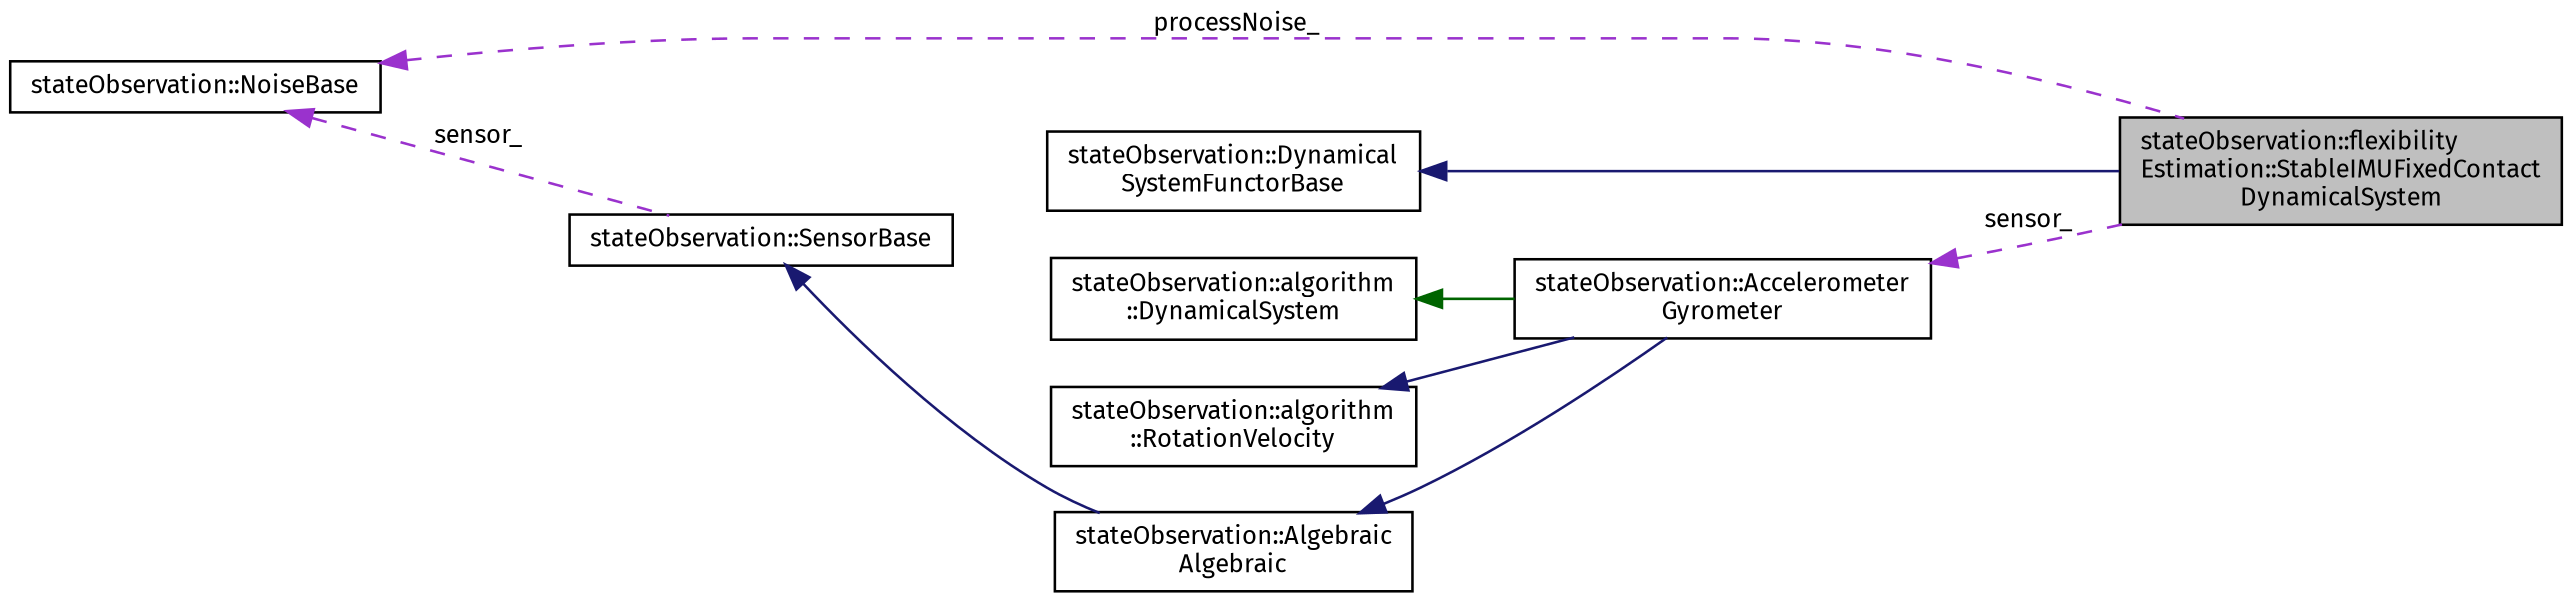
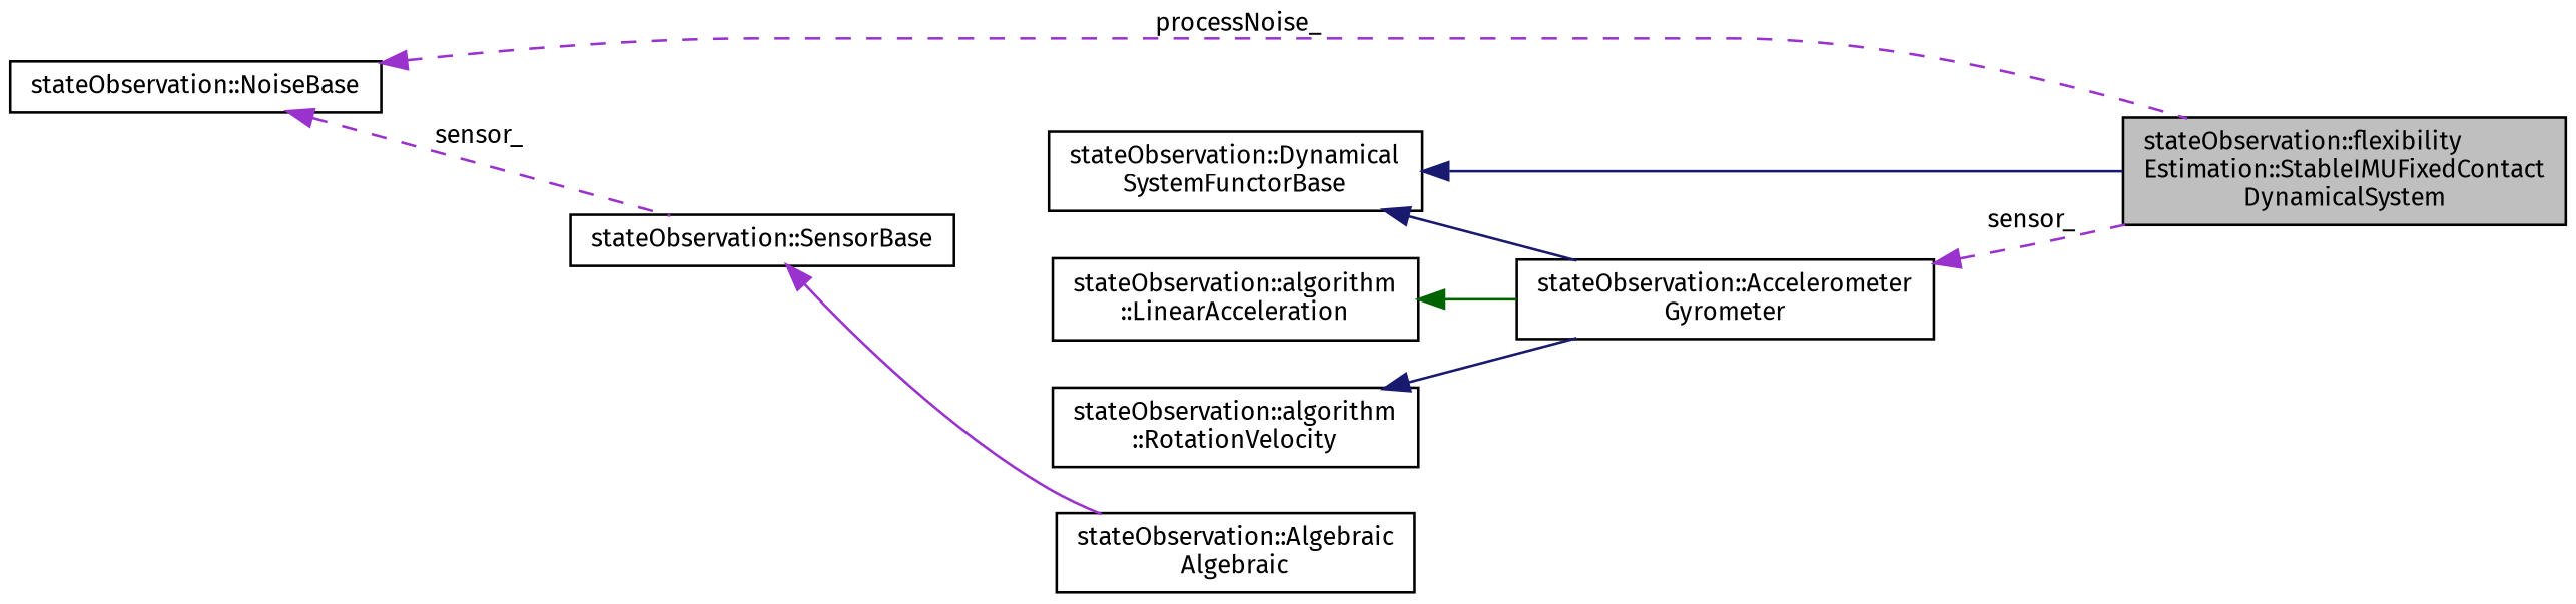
  digraph {
    fontname="Fira Sans"
    rankdir=LR
    node [color=black fillcolor=white fontname="Fira Sans" fontsize=10 shape=record style=filled]
    edge [color=midnightblue dir=back fontname="Fira Sans" fontsize=10 labelfontname=Helvetica labelfontsize=10 style=solid]
    n1 [fillcolor=grey75 fontcolor=black height=0.2 label="stateObservation::flexibility\lEstimation::StableIMUFixedContact\lDynamicalSystem" width=0.4]
    n2 [height=0.2 label="stateObservation::Dynamical\lSystemFunctorBase" width=0.4]
    n3 [height=0.2 label="stateObservation::Accelerometer\lGyrometer" width=0.4]
    n4 [height=0.2 label="stateObservation::Algebraic\lAlgebraic" width=0.4]
    n5 [height=0.2 label="stateObservation::SensorBase" width=0.4]
    n6 [height=0.2 label="stateObservation::NoiseBase" width=0.4]
-   n7 [height=0.2 label="stateObservation::algorithm\l::DynamicalSystem" width=0.4]
+   n7 [height=0.2 label="stateObservation::algorithm\l::LinearAcceleration" width=0.4]
    n8 [height=0.2 label="stateObservation::algorithm\l::RotationVelocity" width=0.4]
    n2 -> n1
    n3 -> n1 [color=darkorchid3 label=" sensor_" style=dashed]
-   n4 -> n3
-   n5 -> n4
+   n2 -> n3
+   n5 -> n4 [color=darkorchid3]
    n6 -> n1 [color=darkorchid3 label=" processNoise_" style=dashed]
    n6 -> n5 [color=darkorchid3 label=" sensor_" style=dashed]
    n7 -> n3 [color=darkgreen]
    n8 -> n3
  }
